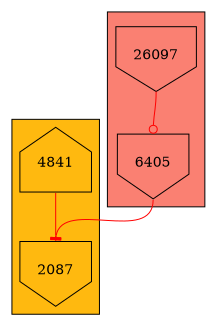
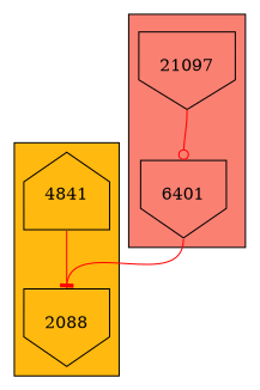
  digraph {
    node [shape=invhouse]
    edge [arrowhead=tee color=red headport=n tailport=s]
-   2088 [height=1 width=1 label=2087]
+   2088 [height=1 width=1]
    4841 [height=1 shape=house width=1]
-   21097 [height=1 width=1 label=26097]
-   6401 [height=1 width=1 label=6405]
+   21097 [height=1 width=1]
+   6401 [height=1 width=1]
    subgraph cluster_1 {
      fillcolor=darkgoldenrod1
      style=filled
      2088
      4841
    }
    subgraph cluster_2 {
      fillcolor=salmon
      style=filled
      21097
      6401
    }
    4841 -> 2088
    21097 -> 6401 [arrowhead=odot]
    6401 -> 2088
  }
